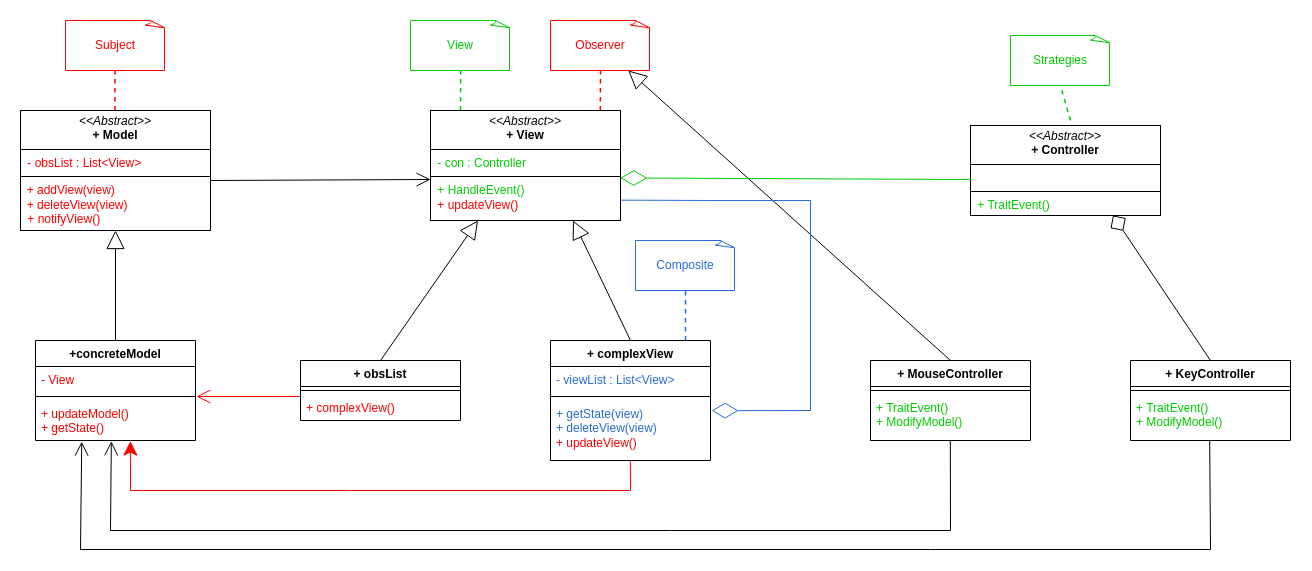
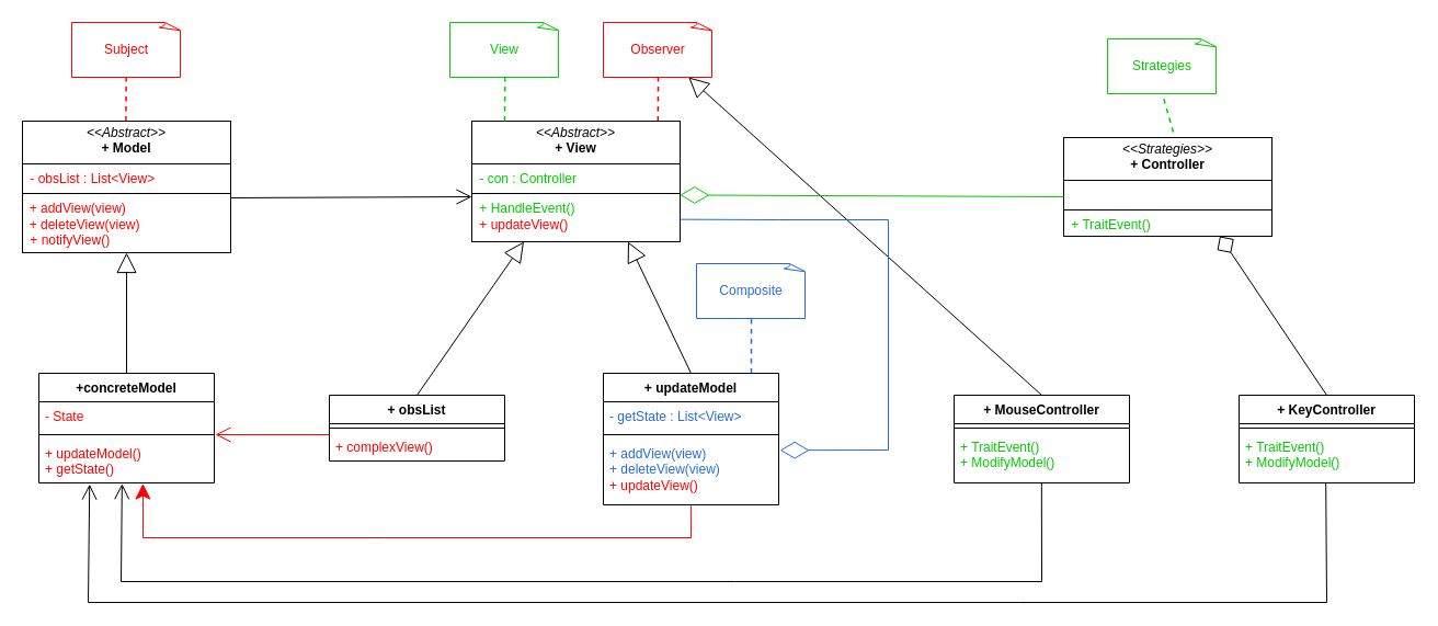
  <mxCell id="0" />
  <mxCell id="1" parent="0" />
- <mxCell id="2" value="&lt;p style=&quot;margin:0px;margin-top:4px;text-align:center;&quot;&gt;&lt;i&gt;&amp;lt;&amp;lt;Abstract&amp;gt;&amp;gt;&lt;/i&gt;&lt;br&gt;&lt;b&gt;+ Controller&lt;/b&gt;&lt;/p&gt;&lt;hr size=&quot;1&quot; style=&quot;border-style:solid;&quot;&gt;&lt;p style=&quot;margin:0px;margin-left:4px;&quot;&gt;&lt;br&gt;&lt;/p&gt;&lt;hr size=&quot;1&quot; style=&quot;border-style:solid;&quot;&gt;&lt;p style=&quot;margin:0px;margin-left:4px;&quot;&gt;&lt;font style=&quot;color: rgb(0, 204, 0);&quot;&gt;&amp;nbsp;+ TraitEvent()&lt;/font&gt;&lt;/p&gt;" style="verticalAlign=top;align=left;overflow=fill;html=1;whiteSpace=wrap;fillColor=none;" vertex="1" parent="1"><mxGeometry x="970" y="125" width="190" height="90" as="geometry" /></mxCell>
+ <mxCell id="2" value="&lt;p style=&quot;margin:0px;margin-top:4px;text-align:center;&quot;&gt;&lt;i&gt;&amp;lt;&amp;lt;Strategies&amp;gt;&amp;gt;&lt;/i&gt;&lt;br&gt;&lt;b&gt;+ Controller&lt;/b&gt;&lt;/p&gt;&lt;hr size=&quot;1&quot; style=&quot;border-style:solid;&quot;&gt;&lt;p style=&quot;margin:0px;margin-left:4px;&quot;&gt;&lt;br&gt;&lt;/p&gt;&lt;hr size=&quot;1&quot; style=&quot;border-style:solid;&quot;&gt;&lt;p style=&quot;margin:0px;margin-left:4px;&quot;&gt;&lt;font style=&quot;color: rgb(0, 204, 0);&quot;&gt;&amp;nbsp;+ TraitEvent()&lt;/font&gt;&lt;/p&gt;" style="verticalAlign=top;align=left;overflow=fill;html=1;whiteSpace=wrap;fillColor=none;" vertex="1" parent="1"><mxGeometry x="970" y="125" width="190" height="90" as="geometry" /></mxCell>
  <mxCell id="3" value="+ MouseController" style="swimlane;fontStyle=1;align=center;verticalAlign=top;childLayout=stackLayout;horizontal=1;startSize=26;horizontalStack=0;resizeParent=1;resizeParentMax=0;resizeLast=0;collapsible=1;marginBottom=0;whiteSpace=wrap;html=1;fillColor=none;" vertex="1" parent="1"><mxGeometry x="870" y="360" width="160" height="80" as="geometry" /></mxCell>
  <mxCell id="4" value="" style="line;strokeWidth=1;fillColor=none;align=left;verticalAlign=middle;spacingTop=-1;spacingLeft=3;spacingRight=3;rotatable=0;labelPosition=right;points=[];portConstraint=eastwest;strokeColor=inherit;" vertex="1" parent="3"><mxGeometry y="26" width="160" height="8" as="geometry" /></mxCell>
  <mxCell id="5" value="&lt;font style=&quot;color: rgb(0, 204, 0);&quot;&gt;+ TraitEvent()&lt;/font&gt;&lt;div&gt;&lt;font style=&quot;color: rgb(0, 204, 0);&quot;&gt;+ ModifyModel()&lt;/font&gt;&lt;/div&gt;" style="text;strokeColor=none;fillColor=none;align=left;verticalAlign=top;spacingLeft=4;spacingRight=4;overflow=hidden;rotatable=0;points=[[0,0.5],[1,0.5]];portConstraint=eastwest;whiteSpace=wrap;html=1;" vertex="1" parent="3"><mxGeometry y="34" width="160" height="46" as="geometry" /></mxCell>
  <mxCell id="6" value="+ KeyController" style="swimlane;fontStyle=1;align=center;verticalAlign=top;childLayout=stackLayout;horizontal=1;startSize=26;horizontalStack=0;resizeParent=1;resizeParentMax=0;resizeLast=0;collapsible=1;marginBottom=0;whiteSpace=wrap;html=1;fillColor=none;" vertex="1" parent="1"><mxGeometry x="1130" y="360" width="160" height="80" as="geometry" /></mxCell>
  <mxCell id="7" value="" style="line;strokeWidth=1;fillColor=none;align=left;verticalAlign=middle;spacingTop=-1;spacingLeft=3;spacingRight=3;rotatable=0;labelPosition=right;points=[];portConstraint=eastwest;strokeColor=inherit;" vertex="1" parent="6"><mxGeometry y="26" width="160" height="8" as="geometry" /></mxCell>
  <mxCell id="8" value="&lt;font style=&quot;color: rgb(0, 204, 0);&quot;&gt;+ TraitEvent()&lt;/font&gt;&lt;div&gt;&lt;font style=&quot;color: rgb(0, 204, 0);&quot;&gt;+ ModifyModel()&lt;/font&gt;&lt;/div&gt;" style="text;strokeColor=none;fillColor=none;align=left;verticalAlign=top;spacingLeft=4;spacingRight=4;overflow=hidden;rotatable=0;points=[[0,0.5],[1,0.5]];portConstraint=eastwest;whiteSpace=wrap;html=1;" vertex="1" parent="6"><mxGeometry y="34" width="160" height="46" as="geometry" /></mxCell>
  <mxCell id="9" value="" style="endArrow=block;endFill=0;endSize=16;html=1;rounded=0;exitX=0.5;exitY=0;exitDx=0;exitDy=0;" edge="1" parent="1" source="3" target="34"><mxGeometry width="160" relative="1" as="geometry"><mxPoint x="760" y="270" as="sourcePoint" /><mxPoint x="920" y="270" as="targetPoint" /></mxGeometry></mxCell>
  <mxCell id="10" value="" style="endArrow=diamond;endFill=0;endSize=16;html=1;rounded=0;exitX=0.5;exitY=0;exitDx=0;exitDy=0;entryX=0.75;entryY=1;entryDx=0;entryDy=0;" edge="1" parent="1" source="6" target="2"><mxGeometry width="160" relative="1" as="geometry"><mxPoint x="1023" y="300" as="sourcePoint" /><mxPoint x="960" y="210" as="targetPoint" /></mxGeometry></mxCell>
  <mxCell id="11" value="&lt;p style=&quot;margin:0px;margin-top:4px;text-align:center;&quot;&gt;&lt;font style=&quot;color: rgb(0, 0, 0);&quot;&gt;&lt;i style=&quot;&quot;&gt;&amp;lt;&amp;lt;Abstract&amp;gt;&amp;gt;&lt;/i&gt;&lt;br&gt;&lt;b style=&quot;&quot;&gt;+ View&lt;/b&gt;&lt;/font&gt;&lt;/p&gt;&lt;hr size=&quot;1&quot; style=&quot;border-style:solid;&quot;&gt;&lt;p style=&quot;margin:0px;margin-left:4px;&quot;&gt;&lt;font style=&quot;color: rgb(0, 204, 0);&quot;&gt;&amp;nbsp;&lt;font style=&quot;color: rgb(0, 204, 0);&quot;&gt;- con : Controller&lt;/font&gt;&lt;/font&gt;&lt;/p&gt;&lt;hr size=&quot;1&quot; style=&quot;border-style:solid;&quot;&gt;&lt;p style=&quot;margin:0px;margin-left:4px;&quot;&gt;&lt;font style=&quot;color: rgb(0, 204, 0);&quot;&gt;&amp;nbsp;+ HandleEvent()&lt;/font&gt;&lt;/p&gt;&lt;p style=&quot;margin:0px;margin-left:4px;&quot;&gt;&lt;font style=&quot;color: rgb(255, 0, 0);&quot;&gt;&amp;nbsp;+ updateView()&lt;/font&gt;&lt;/p&gt;" style="verticalAlign=top;align=left;overflow=fill;html=1;whiteSpace=wrap;fillColor=none;" vertex="1" parent="1"><mxGeometry x="430" y="110" width="190" height="110" as="geometry" /></mxCell>
  <mxCell id="12" value="+ obsList" style="swimlane;fontStyle=1;align=center;verticalAlign=top;childLayout=stackLayout;horizontal=1;startSize=26;horizontalStack=0;resizeParent=1;resizeParentMax=0;resizeLast=0;collapsible=1;marginBottom=0;whiteSpace=wrap;html=1;fillColor=none;" vertex="1" parent="1"><mxGeometry x="300" y="360" width="160" height="60" as="geometry" /></mxCell>
  <mxCell id="13" value="" style="line;strokeWidth=1;fillColor=none;align=left;verticalAlign=middle;spacingTop=-1;spacingLeft=3;spacingRight=3;rotatable=0;labelPosition=right;points=[];portConstraint=eastwest;strokeColor=inherit;" vertex="1" parent="12"><mxGeometry y="26" width="160" height="8" as="geometry" /></mxCell>
  <mxCell id="14" value="&lt;font style=&quot;color: rgb(255, 0, 0);&quot;&gt;+ complexView()&lt;/font&gt;" style="text;strokeColor=none;fillColor=none;align=left;verticalAlign=top;spacingLeft=4;spacingRight=4;overflow=hidden;rotatable=0;points=[[0,0.5],[1,0.5]];portConstraint=eastwest;whiteSpace=wrap;html=1;" vertex="1" parent="12"><mxGeometry y="34" width="160" height="26" as="geometry" /></mxCell>
- <mxCell id="15" value="+ complexView" style="swimlane;fontStyle=1;align=center;verticalAlign=top;childLayout=stackLayout;horizontal=1;startSize=26;horizontalStack=0;resizeParent=1;resizeParentMax=0;resizeLast=0;collapsible=1;marginBottom=0;whiteSpace=wrap;html=1;fillColor=none;" vertex="1" parent="1"><mxGeometry x="550" y="340" width="160" height="120" as="geometry" /></mxCell>
- <mxCell id="16" value="&lt;font style=&quot;color: light-dark(rgb(40, 107, 215), rgb(237, 237, 237));&quot;&gt;- viewList : List&amp;lt;View&amp;gt;&lt;/font&gt;" style="text;strokeColor=none;fillColor=none;align=left;verticalAlign=top;spacingLeft=4;spacingRight=4;overflow=hidden;rotatable=0;points=[[0,0.5],[1,0.5]];portConstraint=eastwest;whiteSpace=wrap;html=1;" vertex="1" parent="15"><mxGeometry y="26" width="160" height="26" as="geometry" /></mxCell>
+ <mxCell id="15" value="+ updateModel" style="swimlane;fontStyle=1;align=center;verticalAlign=top;childLayout=stackLayout;horizontal=1;startSize=26;horizontalStack=0;resizeParent=1;resizeParentMax=0;resizeLast=0;collapsible=1;marginBottom=0;whiteSpace=wrap;html=1;fillColor=none;" vertex="1" parent="1"><mxGeometry x="550" y="340" width="160" height="120" as="geometry" /></mxCell>
+ <mxCell id="16" value="&lt;font style=&quot;color: light-dark(rgb(40, 107, 215), rgb(237, 237, 237));&quot;&gt;- getState : List&amp;lt;View&amp;gt;&lt;/font&gt;" style="text;strokeColor=none;fillColor=none;align=left;verticalAlign=top;spacingLeft=4;spacingRight=4;overflow=hidden;rotatable=0;points=[[0,0.5],[1,0.5]];portConstraint=eastwest;whiteSpace=wrap;html=1;" vertex="1" parent="15"><mxGeometry y="26" width="160" height="26" as="geometry" /></mxCell>
  <mxCell id="17" value="" style="line;strokeWidth=1;fillColor=none;align=left;verticalAlign=middle;spacingTop=-1;spacingLeft=3;spacingRight=3;rotatable=0;labelPosition=right;points=[];portConstraint=eastwest;strokeColor=inherit;" vertex="1" parent="15"><mxGeometry y="52" width="160" height="8" as="geometry" /></mxCell>
- <mxCell id="18" value="&lt;div&gt;&lt;font style=&quot;color: rgb(40, 107, 215);&quot;&gt;+ getState(view)&lt;/font&gt;&lt;/div&gt;&lt;div&gt;&lt;font style=&quot;color: rgb(40, 107, 215);&quot;&gt;+ deleteView(view)&lt;/font&gt;&lt;/div&gt;&lt;font style=&quot;color: rgb(255, 0, 0);&quot;&gt;+ updateView()&lt;/font&gt;" style="text;strokeColor=none;fillColor=none;align=left;verticalAlign=top;spacingLeft=4;spacingRight=4;overflow=hidden;rotatable=0;points=[[0,0.5],[1,0.5]];portConstraint=eastwest;whiteSpace=wrap;html=1;" vertex="1" parent="15"><mxGeometry y="60" width="160" height="60" as="geometry" /></mxCell>
+ <mxCell id="18" value="&lt;div&gt;&lt;font style=&quot;color: rgb(40, 107, 215);&quot;&gt;+ addView(view)&lt;/font&gt;&lt;/div&gt;&lt;div&gt;&lt;font style=&quot;color: rgb(40, 107, 215);&quot;&gt;+ deleteView(view)&lt;/font&gt;&lt;/div&gt;&lt;font style=&quot;color: rgb(255, 0, 0);&quot;&gt;+ updateView()&lt;/font&gt;" style="text;strokeColor=none;fillColor=none;align=left;verticalAlign=top;spacingLeft=4;spacingRight=4;overflow=hidden;rotatable=0;points=[[0,0.5],[1,0.5]];portConstraint=eastwest;whiteSpace=wrap;html=1;" vertex="1" parent="15"><mxGeometry y="60" width="160" height="60" as="geometry" /></mxCell>
  <mxCell id="19" value="&lt;p style=&quot;margin:0px;margin-top:4px;text-align:center;&quot;&gt;&lt;i&gt;&amp;lt;&amp;lt;Abstract&amp;gt;&amp;gt;&lt;/i&gt;&lt;br&gt;&lt;b&gt;+ Model&lt;/b&gt;&lt;/p&gt;&lt;hr size=&quot;1&quot; style=&quot;border-style:solid;&quot;&gt;&lt;p style=&quot;margin:0px;margin-left:4px;&quot;&gt;&lt;font style=&quot;color: rgb(255, 0, 0);&quot;&gt;&amp;nbsp;- obsList : List&amp;lt;View&amp;gt;&lt;/font&gt;&lt;/p&gt;&lt;hr size=&quot;1&quot; style=&quot;border-style:solid;&quot;&gt;&lt;div&gt;&amp;nbsp; &lt;font style=&quot;color: rgb(255, 0, 0);&quot;&gt;+ addView(view)&lt;/font&gt;&lt;/div&gt;&lt;div&gt;&lt;font style=&quot;color: rgb(255, 0, 0);&quot;&gt;&amp;nbsp; + deleteView(view)&lt;/font&gt;&lt;/div&gt;&lt;p style=&quot;margin:0px;margin-left:4px;&quot;&gt;&lt;font style=&quot;color: rgb(255, 0, 0);&quot;&gt;&amp;nbsp;+ notifyView()&lt;/font&gt;&lt;/p&gt;" style="verticalAlign=top;align=left;overflow=fill;html=1;whiteSpace=wrap;fillColor=none;" vertex="1" parent="1"><mxGeometry x="20" y="110" width="190" height="120" as="geometry" /></mxCell>
  <mxCell id="20" value="&lt;div style=&quot;text-align: start;&quot;&gt;&lt;span style=&quot;background-color: transparent; color: light-dark(rgb(0, 0, 0), rgb(255, 255, 255));&quot;&gt;+concreteModel&lt;/span&gt;&lt;/div&gt;" style="swimlane;fontStyle=1;align=center;verticalAlign=top;childLayout=stackLayout;horizontal=1;startSize=26;horizontalStack=0;resizeParent=1;resizeParentMax=0;resizeLast=0;collapsible=1;marginBottom=0;whiteSpace=wrap;html=1;fillColor=none;" vertex="1" parent="1"><mxGeometry x="35" y="340" width="160" height="100" as="geometry" /></mxCell>
- <mxCell id="21" value="&lt;font style=&quot;color: rgb(255, 0, 0);&quot;&gt;- View&lt;/font&gt;" style="text;strokeColor=none;fillColor=none;align=left;verticalAlign=top;spacingLeft=4;spacingRight=4;overflow=hidden;rotatable=0;points=[[0,0.5],[1,0.5]];portConstraint=eastwest;whiteSpace=wrap;html=1;" vertex="1" parent="20"><mxGeometry y="26" width="160" height="26" as="geometry" /></mxCell>
+ <mxCell id="21" value="&lt;font style=&quot;color: rgb(255, 0, 0);&quot;&gt;- State&lt;/font&gt;" style="text;strokeColor=none;fillColor=none;align=left;verticalAlign=top;spacingLeft=4;spacingRight=4;overflow=hidden;rotatable=0;points=[[0,0.5],[1,0.5]];portConstraint=eastwest;whiteSpace=wrap;html=1;" vertex="1" parent="20"><mxGeometry y="26" width="160" height="26" as="geometry" /></mxCell>
  <mxCell id="22" value="" style="line;strokeWidth=1;fillColor=none;align=left;verticalAlign=middle;spacingTop=-1;spacingLeft=3;spacingRight=3;rotatable=0;labelPosition=right;points=[];portConstraint=eastwest;strokeColor=inherit;" vertex="1" parent="20"><mxGeometry y="52" width="160" height="8" as="geometry" /></mxCell>
  <mxCell id="23" value="&lt;font style=&quot;color: rgb(255, 0, 0);&quot;&gt;+ updateModel()&lt;/font&gt;&lt;div&gt;&lt;font style=&quot;color: rgb(255, 0, 0);&quot;&gt;+ getState()&lt;/font&gt;&lt;/div&gt;" style="text;strokeColor=none;fillColor=none;align=left;verticalAlign=top;spacingLeft=4;spacingRight=4;overflow=hidden;rotatable=0;points=[[0,0.5],[1,0.5]];portConstraint=eastwest;whiteSpace=wrap;html=1;" vertex="1" parent="20"><mxGeometry y="60" width="160" height="40" as="geometry" /></mxCell>
  <mxCell id="24" value="" style="endArrow=block;endFill=0;endSize=16;html=1;rounded=0;exitX=0.5;exitY=0;exitDx=0;exitDy=0;entryX=0.25;entryY=1;entryDx=0;entryDy=0;" edge="1" parent="1" source="12" target="11"><mxGeometry width="160" relative="1" as="geometry"><mxPoint x="372" y="340" as="sourcePoint" /><mxPoint x="460" y="265" as="targetPoint" /></mxGeometry></mxCell>
  <mxCell id="25" value="" style="endArrow=block;endFill=0;endSize=16;html=1;rounded=0;exitX=0.5;exitY=0;exitDx=0;exitDy=0;entryX=0.75;entryY=1;entryDx=0;entryDy=0;" edge="1" parent="1" source="15" target="11"><mxGeometry width="160" relative="1" as="geometry"><mxPoint x="488" y="370" as="sourcePoint" /><mxPoint x="390" y="230" as="targetPoint" /></mxGeometry></mxCell>
  <mxCell id="26" value="" style="endArrow=block;endFill=0;endSize=16;html=1;rounded=0;exitX=0.5;exitY=0;exitDx=0;exitDy=0;entryX=0.5;entryY=1;entryDx=0;entryDy=0;" edge="1" parent="1" source="20" target="19"><mxGeometry width="160" relative="1" as="geometry"><mxPoint x="390" y="370" as="sourcePoint" /><mxPoint x="488" y="230" as="targetPoint" /></mxGeometry></mxCell>
  <mxCell id="27" value="" style="endArrow=open;endFill=1;endSize=12;html=1;rounded=0;" edge="1" parent="1"><mxGeometry width="160" relative="1" as="geometry"><mxPoint x="210" y="180" as="sourcePoint" /><mxPoint x="430" y="179" as="targetPoint" /></mxGeometry></mxCell>
  <mxCell id="28" value="" style="endArrow=diamondThin;endFill=0;endSize=24;html=1;rounded=0;entryX=0.999;entryY=0.613;entryDx=0;entryDy=0;entryPerimeter=0;strokeColor=#00CC00;" edge="1" parent="1" target="11"><mxGeometry width="160" relative="1" as="geometry"><mxPoint x="970" y="179" as="sourcePoint" /><mxPoint x="488" y="230" as="targetPoint" /></mxGeometry></mxCell>
  <mxCell id="29" value="" style="endArrow=diamondThin;endFill=0;endSize=24;html=1;rounded=0;entryX=1.007;entryY=0.17;entryDx=0;entryDy=0;entryPerimeter=0;exitX=1.001;exitY=0.815;exitDx=0;exitDy=0;exitPerimeter=0;fillColor=#b1ddf0;strokeColor=#286BD7;" edge="1" parent="1" source="11" target="18"><mxGeometry width="160" relative="1" as="geometry"><mxPoint x="810" y="200" as="sourcePoint" /><mxPoint x="720" y="400" as="targetPoint" /><Array as="points"><mxPoint x="710" y="200" /><mxPoint x="810" y="200" /><mxPoint x="810" y="410" /></Array></mxGeometry></mxCell>
  <mxCell id="30" value="" style="endArrow=open;endFill=1;endSize=12;html=1;rounded=0;strokeColor=#FF0000;" edge="1" parent="1"><mxGeometry width="160" relative="1" as="geometry"><mxPoint x="300" y="396" as="sourcePoint" /><mxPoint x="196" y="396" as="targetPoint" /></mxGeometry></mxCell>
  <mxCell id="31" value="" style="endArrow=classic;endFill=1;endSize=12;html=1;rounded=0;entryX=0.593;entryY=1.014;entryDx=0;entryDy=0;entryPerimeter=0;exitX=0.499;exitY=1.01;exitDx=0;exitDy=0;exitPerimeter=0;strokeColor=#FF0000;" edge="1" parent="1" source="18" target="23"><mxGeometry width="160" relative="1" as="geometry"><mxPoint x="570" y="490" as="sourcePoint" /><mxPoint x="470" y="479" as="targetPoint" /><Array as="points"><mxPoint x="630" y="490" /><mxPoint x="350" y="490" /><mxPoint x="130" y="490" /></Array></mxGeometry></mxCell>
  <mxCell id="32" value="" style="endArrow=open;endFill=1;endSize=12;html=1;rounded=0;entryX=0.474;entryY=1.019;entryDx=0;entryDy=0;entryPerimeter=0;exitX=0.499;exitY=1.011;exitDx=0;exitDy=0;exitPerimeter=0;" edge="1" parent="1" source="5" target="23"><mxGeometry width="160" relative="1" as="geometry"><mxPoint x="950" y="451" as="sourcePoint" /><mxPoint y="431" as="targetPoint" x="450" /><Array as="points"><mxPoint x="950" y="530" /><mxPoint x="670" y="530" /><mxPoint x="110" y="530" /></Array></mxGeometry></mxCell>
  <mxCell id="33" value="" style="endArrow=open;endFill=1;endSize=12;html=1;rounded=0;entryX=0.289;entryY=1.029;entryDx=0;entryDy=0;entryPerimeter=0;exitX=0.495;exitY=0.993;exitDx=0;exitDy=0;exitPerimeter=0;" edge="1" parent="1" source="8" target="23"><mxGeometry width="160" relative="1" as="geometry"><mxPoint x="1210" y="460" as="sourcePoint" /><mxPoint x="371" y="460" as="targetPoint" /><Array as="points"><mxPoint x="1210" y="549" /><mxPoint x="930" y="549" /><mxPoint x="80" y="549" /></Array></mxGeometry></mxCell>
  <mxCell id="34" value="&lt;font style=&quot;color: rgb(255, 0, 0);&quot;&gt;Observer&lt;/font&gt;" style="whiteSpace=wrap;html=1;shape=mxgraph.basic.document;fillColor=none;strokeColor=#FF0000;" vertex="1" parent="1"><mxGeometry x="550" y="20" width="100" height="50" as="geometry" /></mxCell>
  <mxCell id="35" value="&lt;font color=&quot;#ff0000&quot;&gt;Subject&lt;/font&gt;" style="whiteSpace=wrap;html=1;shape=mxgraph.basic.document;fillColor=none;strokeColor=#FF0000;" vertex="1" parent="1"><mxGeometry x="65" y="20" width="100" height="50" as="geometry" /></mxCell>
  <mxCell id="36" value="&lt;font color=&quot;#00cc00&quot;&gt;View&lt;/font&gt;" style="whiteSpace=wrap;html=1;shape=mxgraph.basic.document;fillColor=none;strokeColor=#00CC00;" vertex="1" parent="1"><mxGeometry x="410" y="20" width="100" height="50" as="geometry" /></mxCell>
  <mxCell id="37" value="&lt;font color=&quot;#00cc00&quot;&gt;Strategies&lt;/font&gt;" style="whiteSpace=wrap;html=1;shape=mxgraph.basic.document;fillColor=none;strokeColor=#00CC00;" vertex="1" parent="1"><mxGeometry x="1010" y="35" width="100" height="50" as="geometry" /></mxCell>
  <mxCell id="38" value="&lt;font color=&quot;#286bd7&quot;&gt;Composite&lt;/font&gt;" style="whiteSpace=wrap;html=1;shape=mxgraph.basic.document;fillColor=none;strokeColor=#286BD7;" vertex="1" parent="1"><mxGeometry x="635" y="240" width="100" height="50" as="geometry" /></mxCell>
  <mxCell id="39" value="" style="endArrow=none;html=1;strokeColor=#286BD7;bendable=1;rounded=0;endFill=0;endSize=4;startArrow=none;startFill=0;startSize=4;jumpStyle=none;jumpSize=0;targetPerimeterSpacing=15;dashed=1;strokeWidth=1.5;entryX=0.5;entryY=1;entryDx=0;entryDy=0;entryPerimeter=0;" edge="1" parent="1" target="38"><mxGeometry width="50" height="50" relative="1" as="geometry"><mxPoint x="685" y="340" as="sourcePoint" /><mxPoint x="650" y="280" as="targetPoint" /></mxGeometry></mxCell>
  <mxCell id="40" value="" style="endArrow=none;html=1;strokeColor=#00CC00;bendable=0;rounded=0;endFill=0;endSize=4;startArrow=none;startFill=0;startSize=4;jumpStyle=none;jumpSize=0;targetPerimeterSpacing=15;dashed=1;strokeWidth=1.5;entryX=0.5;entryY=1;entryDx=0;entryDy=0;entryPerimeter=0;" edge="1" parent="1" target="37"><mxGeometry width="50" height="50" relative="1" as="geometry"><mxPoint x="1070" y="120" as="sourcePoint" /><mxPoint x="1069.78" y="85" as="targetPoint" /></mxGeometry></mxCell>
  <mxCell id="41" value="" style="endArrow=none;html=1;strokeColor=#00CC00;bendable=0;rounded=0;endFill=0;endSize=4;startArrow=none;startFill=0;startSize=4;jumpStyle=none;jumpSize=0;targetPerimeterSpacing=15;dashed=1;strokeWidth=1.5;entryX=0.5;entryY=1;entryDx=0;entryDy=0;entryPerimeter=0;" edge="1" parent="1"><mxGeometry width="50" height="50" relative="1" as="geometry"><mxPoint x="460" y="110" as="sourcePoint" /><mxPoint x="460.22" y="70" as="targetPoint" /></mxGeometry></mxCell>
  <mxCell id="42" value="" style="endArrow=none;html=1;strokeColor=#FF0000;bendable=0;rounded=0;endFill=0;endSize=4;startArrow=none;startFill=0;startSize=4;jumpStyle=none;jumpSize=0;targetPerimeterSpacing=15;dashed=1;strokeWidth=1.5;entryX=0.5;entryY=1;entryDx=0;entryDy=0;entryPerimeter=0;" edge="1" parent="1"><mxGeometry width="50" height="50" relative="1" as="geometry"><mxPoint x="599.8" y="110" as="sourcePoint" /><mxPoint x="600.02" y="70" as="targetPoint" /></mxGeometry></mxCell>
  <mxCell id="43" value="" style="endArrow=none;html=1;strokeColor=#FF0000;bendable=0;rounded=0;endFill=0;endSize=4;startArrow=none;startFill=0;startSize=4;jumpStyle=none;jumpSize=0;targetPerimeterSpacing=15;dashed=1;strokeWidth=1.5;entryX=0.5;entryY=1;entryDx=0;entryDy=0;entryPerimeter=0;" edge="1" parent="1"><mxGeometry width="50" height="50" relative="1" as="geometry"><mxPoint x="114.41" y="110" as="sourcePoint" /><mxPoint x="114.63" y="70" as="targetPoint" /></mxGeometry></mxCell>
